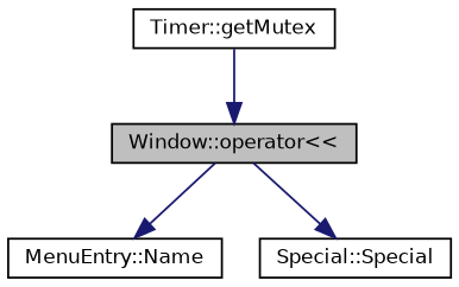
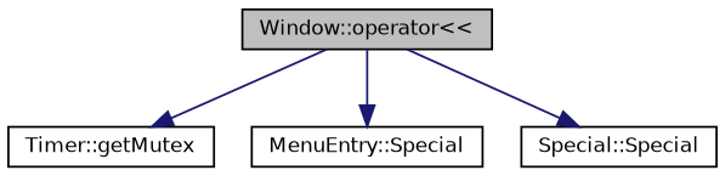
  digraph {
    rankdir=TB
    node [color=black fillcolor=white fontname=Helvetica fontsize=10 shape=record style=filled]
    edge [color=midnightblue fontname=Helvetica fontsize=10 labelfontname=Helvetica labelfontsize=10 style=solid]
    n1 [fillcolor=grey75 fontcolor=black height=0.2 label="Window::operator\<\<" width=0.4]
    n2 [height=0.2 label="Timer::getMutex" width=0.4]
-   n3 [height=0.2 label="MenuEntry::Name" width=0.4]
+   n3 [height=0.2 label="MenuEntry::Special" width=0.4]
    n4 [height=0.2 label="Special::Special" width=0.4]
-   n2 -> n1
+   n1 -> n2
    n1 -> n3
    n1 -> n4
  }
